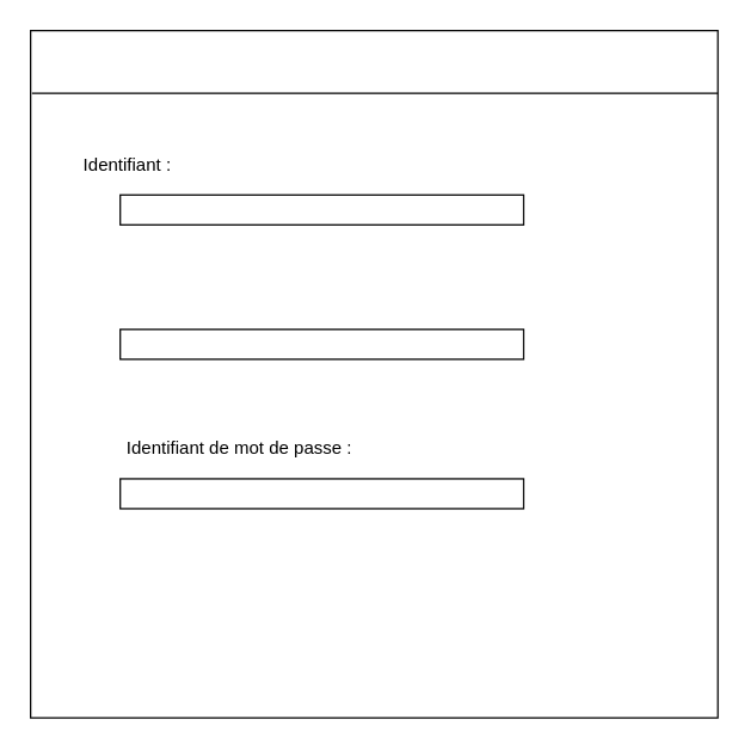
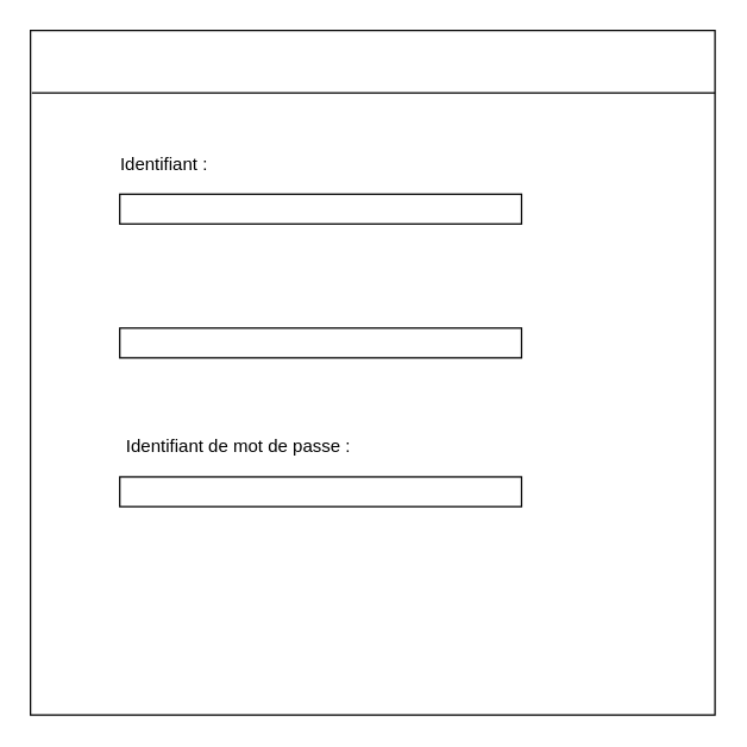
  <mxCell id="0" />
  <mxCell id="1" parent="0" />
  <mxCell id="2" value="" style="whiteSpace=wrap;html=1;aspect=fixed;rounded=0;" vertex="1" parent="1"><mxGeometry x="20" y="20" width="460" height="460" as="geometry" /></mxCell>
  <mxCell id="3" value="" style="endArrow=none;html=1;exitX=0.002;exitY=0.091;exitDx=0;exitDy=0;exitPerimeter=0;entryX=1;entryY=0.091;entryDx=0;entryDy=0;entryPerimeter=0;" edge="1" parent="1" source="2" target="2"><mxGeometry width="50" height="50" relative="1" as="geometry"><mxPoint x="190" y="350" as="sourcePoint" /><mxPoint x="240" y="300" as="targetPoint" /></mxGeometry></mxCell>
  <mxCell id="4" value="" style="rounded=0;whiteSpace=wrap;html=1;" vertex="1" parent="1"><mxGeometry x="80" y="130" width="270" height="20" as="geometry" /></mxCell>
  <mxCell id="5" value="" style="rounded=0;whiteSpace=wrap;html=1;" vertex="1" parent="1"><mxGeometry x="80" y="220" width="270" height="20" as="geometry" /></mxCell>
  <mxCell id="6" value="" style="rounded=0;whiteSpace=wrap;html=1;" vertex="1" parent="1"><mxGeometry x="80" y="320" width="270" height="20" as="geometry" /></mxCell>
- <mxCell id="7" value="Identifiant :" style="text;html=1;strokeColor=none;fillColor=none;align=center;verticalAlign=middle;whiteSpace=wrap;rounded=0;" vertex="1" parent="1"><mxGeometry x="45" y="100" width="80" height="20" as="geometry" /></mxCell>
+ <mxCell id="7" value="Identifiant :" style="text;html=1;strokeColor=none;fillColor=none;align=center;verticalAlign=middle;whiteSpace=wrap;rounded=0;" vertex="1" parent="1"><mxGeometry x="70" y="100" width="80" height="20" as="geometry" /></mxCell>
  <mxCell id="8" value="Identifiant de mot de passe :" style="text;html=1;strokeColor=none;fillColor=none;align=center;verticalAlign=middle;whiteSpace=wrap;rounded=0;" vertex="1" parent="1"><mxGeometry x="70" y="290" width="180" height="20" as="geometry" /></mxCell>
